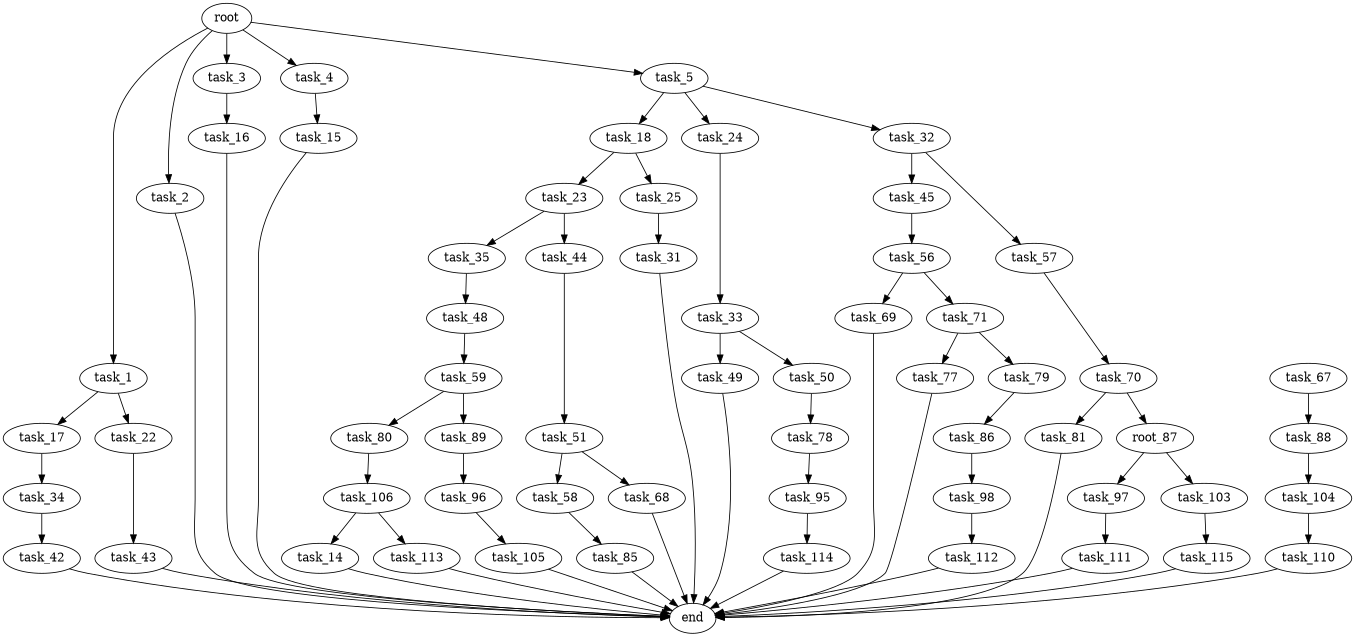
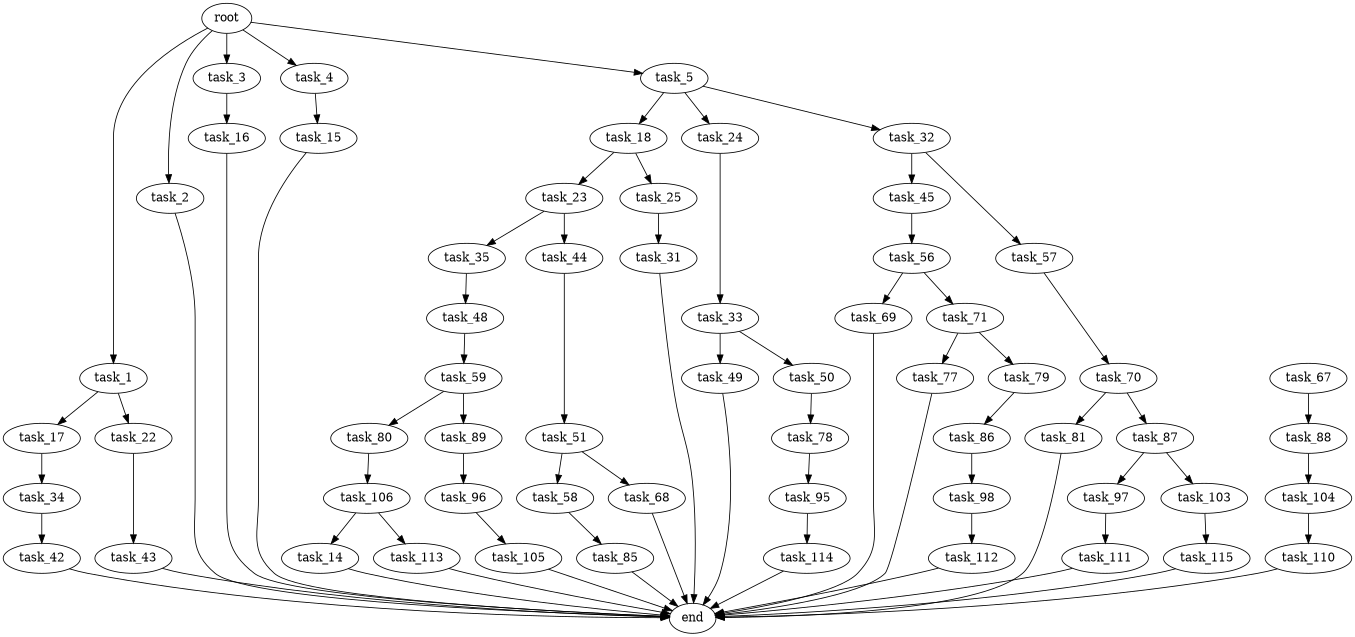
  digraph {
    root
    task_1
    task_2
    task_3
    task_4
    task_5
    task_17
    task_22
    end
    task_16
    task_15
    task_18
    task_24
    task_32
    task_34
    task_43
    task_14
    task_23
    task_25
    task_33
    task_45
    task_57
    task_42
    task_35
    task_44
    task_31
    task_48
    task_51
    task_49
    task_50
    task_56
    task_70
    task_78
    task_59
    task_58
    task_68
    task_69
    task_71
    task_80
    task_89
    task_95
    task_85
    task_77
    task_79
    task_81
-   task_87 [label=root_87]
+   task_87
    task_67
    task_88
    task_106
    task_96
    task_104
    task_97
    task_103
    task_86
    task_114
    task_98
    task_113
    task_112
    task_111
    task_115
    task_110
    task_105
    root -> task_1
    root -> task_2
    root -> task_3
    root -> task_4
    root -> task_5
    task_1 -> task_17
    task_1 -> task_22
    task_2 -> end
    task_3 -> task_16
    task_4 -> task_15
    task_5 -> task_18
    task_5 -> task_24
    task_5 -> task_32
    task_17 -> task_34
    task_22 -> task_43
    task_16 -> end
    task_15 -> end
    task_18 -> task_23
    task_18 -> task_25
    task_24 -> task_33
    task_32 -> task_45
    task_32 -> task_57
    task_34 -> task_42
    task_43 -> end
    task_14 -> end
    task_23 -> task_35
    task_23 -> task_44
    task_25 -> task_31
    task_33 -> task_49
    task_33 -> task_50
    task_45 -> task_56
    task_57 -> task_70
    task_42 -> end
    task_35 -> task_48
    task_44 -> task_51
    task_31 -> end
    task_48 -> task_59
    task_51 -> task_58
    task_51 -> task_68
    task_49 -> end
    task_50 -> task_78
    task_56 -> task_69
    task_56 -> task_71
    task_70 -> task_81
    task_70 -> task_87
    task_78 -> task_95
    task_59 -> task_80
    task_59 -> task_89
    task_58 -> task_85
    task_68 -> end
    task_69 -> end
    task_71 -> task_77
    task_71 -> task_79
    task_80 -> task_106
    task_89 -> task_96
    task_95 -> task_114
    task_85 -> end
    task_77 -> end
    task_79 -> task_86
    task_81 -> end
    task_87 -> task_97
    task_87 -> task_103
    task_67 -> task_88
    task_88 -> task_104
    task_106 -> task_14
    task_106 -> task_113
    task_96 -> task_105
    task_104 -> task_110
    task_97 -> task_111
    task_103 -> task_115
    task_86 -> task_98
    task_114 -> end
    task_98 -> task_112
    task_113 -> end
    task_112 -> end
    task_111 -> end
    task_115 -> end
    task_110 -> end
    task_105 -> end
  }
